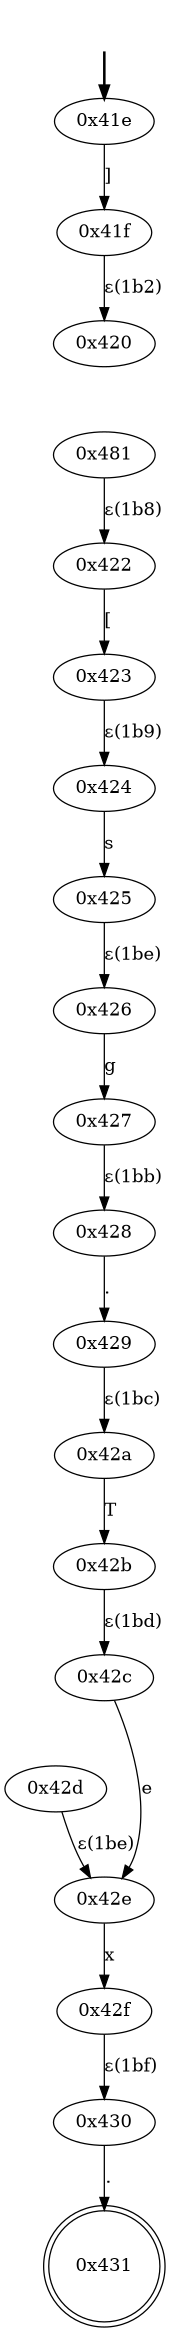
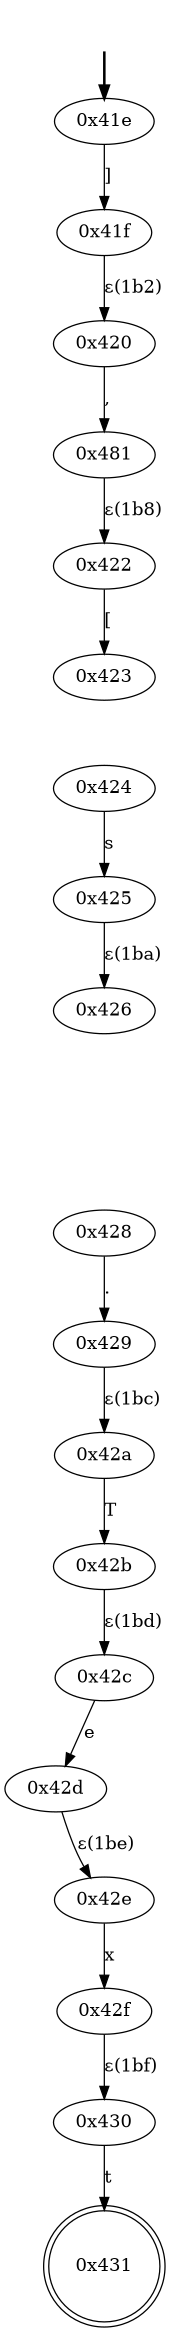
  digraph {
    fake [style=invisible]
    "0x41e" [root=true]
    "0x41f"
    "0x420"
    n5 [label="0x481"]
    "0x422"
    "0x423"
    "0x424"
    "0x425"
    "0x426"
-   "0x427"
    "0x428"
    "0x429"
    "0x42a"
    "0x42b"
    "0x42c"
    "0x42d"
    "0x42e"
    "0x42f"
    "0x430"
    "0x431" [shape=doublecircle]
    fake -> "0x41e" [style=bold]
    "0x41e" -> "0x41f" [label="]"]
    "0x41f" -> "0x420" [label="ε(1b2)"]
+   "0x420" -> n5 [label=","]
    n5 -> "0x422" [label="ε(1b8)"]
    "0x422" -> "0x423" [label="["]
-   "0x423" -> "0x424" [label="ε(1b9)"]
    "0x424" -> "0x425" [label=s]
-   "0x425" -> "0x426" [label="ε(1be)"]
-   "0x426" -> "0x427" [label=g]
-   "0x427" -> "0x428" [label="ε(1bb)"]
+   "0x425" -> "0x426" [label="ε(1ba)"]
    "0x428" -> "0x429" [label="."]
    "0x429" -> "0x42a" [label="ε(1bc)"]
    "0x42a" -> "0x42b" [label=T]
    "0x42b" -> "0x42c" [label="ε(1bd)"]
-   "0x42c" -> "0x42e" [label=e]
+   "0x42c" -> "0x42d" [label=e]
    "0x42d" -> "0x42e" [label="ε(1be)"]
    "0x42e" -> "0x42f" [label=x]
    "0x42f" -> "0x430" [label="ε(1bf)"]
-   "0x430" -> "0x431" [label="."]
+   "0x430" -> "0x431" [label=t]
  }
